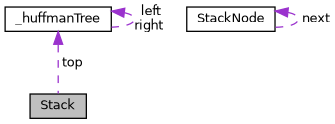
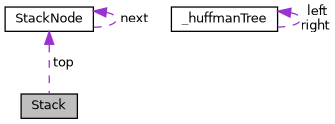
  digraph {
    node [color=black fillcolor=white fontname=Helvetica fontsize=10 shape=record style=filled]
    edge [color=darkorchid3 dir=back fontname=Helvetica fontsize=10 labelfontname=Helvetica labelfontsize=10 style=dashed]
    n1 [fillcolor=grey75 fontcolor=black height=0.2 label=Stack width=0.4]
    n2 [height=0.2 label=StackNode width=0.4]
    n3 [height=0.2 label=_huffmanTree width=0.4]
-   n3 -> n1 [label=" top"]
+   n2 -> n1 [label=" top"]
    n2 -> n2 [label=" next"]
    n3 -> n3 [label=" left\nright"]
  }
